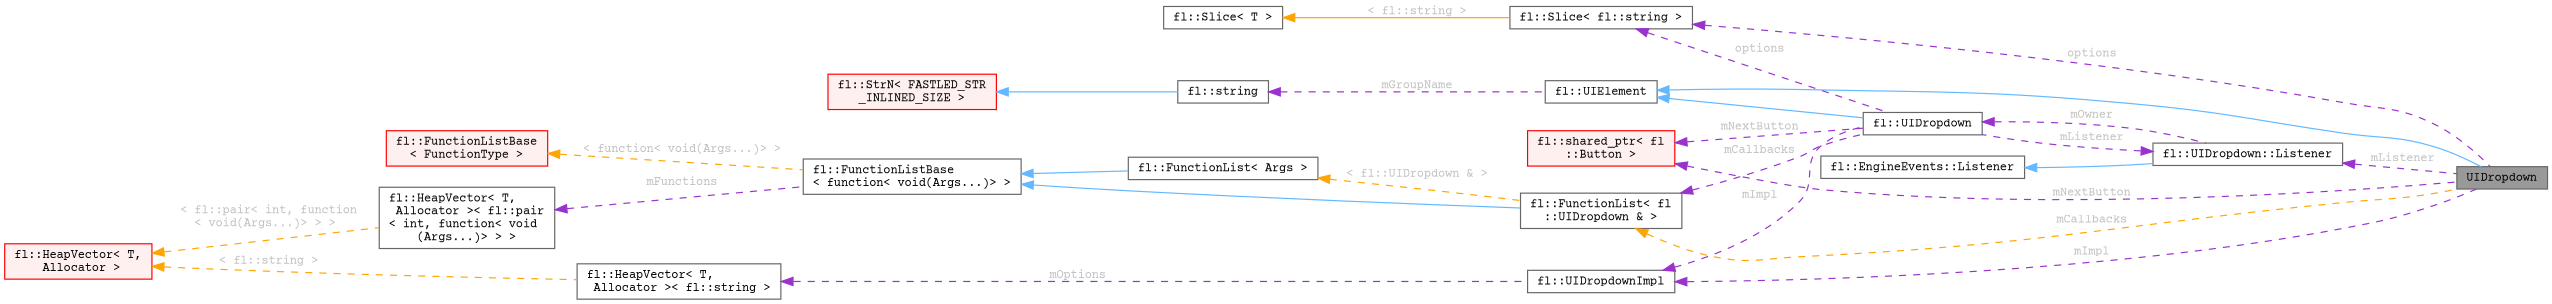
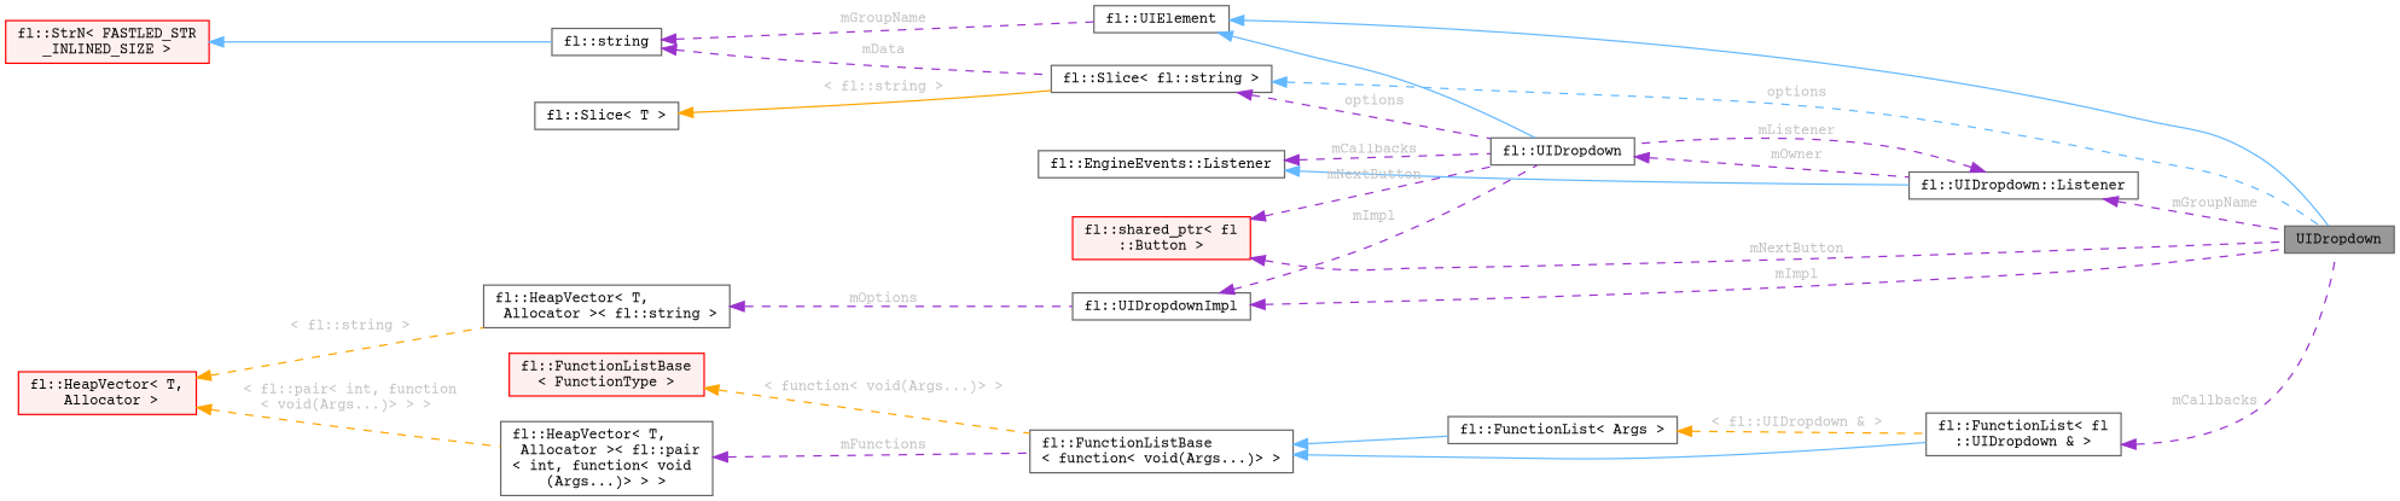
  digraph {
    fontname="Courier Prime"
    rankdir=LR
    node [color=gray40 fillcolor=white fontname="Courier Prime" fontsize=10 shape=box style=filled]
    edge [color=darkorchid3 dir=back fontname="Courier Prime" fontsize=10 labelfontname=Helvetica labelfontsize=10 style=dashed fontcolor=grey]
    n1 [fillcolor=grey60 fontcolor=black height=0.2 label=UIDropdown width=0.4]
    n2 [height=0.2 label="fl::UIElement" width=0.4]
    n3 [height=0.2 label="fl::UIDropdown" width=0.4]
    n4 [height=0.2 label="fl::UIDropdown::Listener" width=0.4]
    n5 [height=0.2 label="fl::string" width=0.4]
    n6 [height=0.2 label="fl::Slice\< fl::string \>" width=0.4]
    n7 [color=red fillcolor="#FFF0F0" height=0.2 label="fl::StrN\< FASTLED_STR\l_INLINED_SIZE \>" width=0.4]
    n8 [height=0.2 label="fl::Slice\< T \>" width=0.4]
    n9 [height=0.2 label="fl::UIDropdownImpl" width=0.4]
    n10 [height=0.2 label="fl::HeapVector\< T,\l Allocator \>\< fl::string \>" width=0.4]
    n11 [color=red fillcolor="#FFF0F0" height=0.2 label="fl::HeapVector\< T,\l Allocator \>" width=0.4]
    n12 [height=0.2 label="fl::HeapVector\< T,\l Allocator \>\< fl::pair\l\< int, function\< void\l(Args...)\> \> \>" width=0.4]
    n13 [height=0.2 label="fl::FunctionListBase\l\< function\< void(Args...)\> \>" width=0.4]
    n14 [height=0.2 label="fl::FunctionList\< fl\l::UIDropdown & \>" width=0.4]
    n15 [height=0.2 label="fl::FunctionList\< Args \>" width=0.4]
    n16 [color=red fillcolor="#FFF0F0" height=0.2 label="fl::FunctionListBase\l\< FunctionType \>" width=0.4]
    n17 [height=0.2 label="fl::EngineEvents::Listener" width=0.4]
    n18 [color=red fillcolor="#FFF0F0" height=0.2 label="fl::shared_ptr\< fl\l::Button \>" width=0.4]
    n2 -> n1 [color=steelblue1 style=solid fontcolor=""]
    n2 -> n3 [color=steelblue1 style=solid fontcolor=""]
    n3 -> n4 [label=" mOwner"]
-   n4 -> n1 [label=" mListener"]
+   n4 -> n1 [label=" mGroupName"]
    n4 -> n3 [label=" mListener"]
    n5 -> n2 [label=" mGroupName"]
-   n6 -> n1 [label=" options"]
+   n5 -> n6 [label=" mData"]
+   n6 -> n1 [color=steelblue1 label=" options"]
    n6 -> n3 [label=" options"]
    n7 -> n5 [color=steelblue1 style=solid fontcolor=""]
    n8 -> n6 [color=orange label=" \< fl::string \>" style=solid]
    n9 -> n1 [label=" mImpl"]
    n9 -> n3 [label=" mImpl"]
    n10 -> n9 [label=" mOptions"]
    n11 -> n10 [color=orange label=" \< fl::string \>"]
    n11 -> n12 [color=orange label=" \< fl::pair\< int, function\l\< void(Args...)\> \> \>"]
    n12 -> n13 [label=" mFunctions"]
    n13 -> n14 [color=steelblue1 style=solid fontcolor=""]
    n13 -> n15 [color=steelblue1 style=solid fontcolor=""]
-   n14 -> n1 [color=orange label=" mCallbacks"]
-   n14 -> n3 [label=" mCallbacks"]
+   n14 -> n1 [label=" mCallbacks"]
+   n17 -> n3 [label=" mCallbacks"]
    n15 -> n14 [color=orange label=" \< fl::UIDropdown & \>"]
    n16 -> n13 [color=orange label=" \< function\< void(Args...)\> \>"]
    n17 -> n4 [color=steelblue1 style=solid fontcolor=""]
    n18 -> n1 [label=" mNextButton"]
    n18 -> n3 [label=" mNextButton"]
  }
